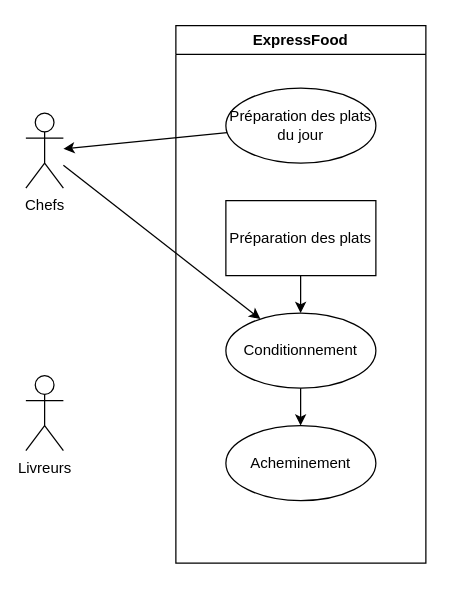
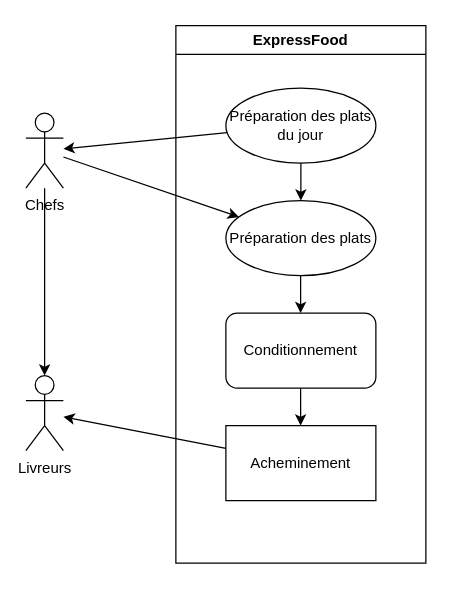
  <mxCell id="0" />
  <mxCell id="1" parent="0" />
  <mxCell id="2" value="Livreurs" style="shape=umlActor;verticalLabelPosition=bottom;verticalAlign=top;html=1;outlineConnect=0;" vertex="1" parent="1"><mxGeometry x="20" y="300" width="30" height="60" as="geometry" /></mxCell>
  <mxCell id="3" value="Chefs" style="shape=umlActor;verticalLabelPosition=bottom;verticalAlign=top;html=1;outlineConnect=0;" vertex="1" parent="1"><mxGeometry x="20" y="90" width="30" height="60" as="geometry" /></mxCell>
  <mxCell id="4" value="ExpressFood" style="swimlane;whiteSpace=wrap;html=1;" vertex="1" parent="1"><mxGeometry x="140" y="20" width="200" height="430" as="geometry" /></mxCell>
  <mxCell id="5" value="Préparation des plats du jour" style="ellipse;whiteSpace=wrap;html=1;" vertex="1" parent="4"><mxGeometry x="40" y="50" width="120" height="60" as="geometry" /></mxCell>
- <mxCell id="6" value="Préparation des plats" style="whiteSpace=wrap;html=1;rounded=0;" vertex="1" parent="4"><mxGeometry x="40" y="140" width="120" height="60" as="geometry" /></mxCell>
- <mxCell id="7" value="Conditionnement" style="ellipse;whiteSpace=wrap;html=1;" vertex="1" parent="4"><mxGeometry x="40" y="230" width="120" height="60" as="geometry" /></mxCell>
- <mxCell id="8" value="Acheminement" style="ellipse;whiteSpace=wrap;html=1;" vertex="1" parent="4"><mxGeometry x="40" y="320" width="120" height="60" as="geometry" /></mxCell>
+ <mxCell id="6" value="Préparation des plats" style="ellipse;whiteSpace=wrap;html=1;" vertex="1" parent="4"><mxGeometry x="40" y="140" width="120" height="60" as="geometry" /></mxCell>
+ <mxCell id="7" value="Conditionnement" style="whiteSpace=wrap;html=1;rounded=1;" vertex="1" parent="4"><mxGeometry x="40" y="230" width="120" height="60" as="geometry" /></mxCell>
+ <mxCell id="8" value="Acheminement" style="whiteSpace=wrap;html=1;rounded=0;" vertex="1" parent="4"><mxGeometry x="40" y="320" width="120" height="60" as="geometry" /></mxCell>
+ <mxCell id="9" value="" style="endArrow=classic;html=1;rounded=0;exitX=0.5;exitY=1;exitDx=0;exitDy=0;entryX=0.5;entryY=0;entryDx=0;entryDy=0;" edge="1" parent="4" source="5" target="6"><mxGeometry width="50" height="50" relative="1" as="geometry"><mxPoint x="140" y="330" as="sourcePoint" /><mxPoint x="190" y="280" as="targetPoint" /></mxGeometry></mxCell>
  <mxCell id="10" value="" style="endArrow=classic;html=1;rounded=0;exitX=0.5;exitY=1;exitDx=0;exitDy=0;entryX=0.5;entryY=0;entryDx=0;entryDy=0;" edge="1" parent="4"><mxGeometry width="50" height="50" relative="1" as="geometry"><mxPoint x="99.8" y="200" as="sourcePoint" /><mxPoint x="99.8" y="230" as="targetPoint" /></mxGeometry></mxCell>
  <mxCell id="11" value="" style="endArrow=classic;html=1;rounded=0;exitX=0.5;exitY=1;exitDx=0;exitDy=0;entryX=0.5;entryY=0;entryDx=0;entryDy=0;" edge="1" parent="4"><mxGeometry width="50" height="50" relative="1" as="geometry"><mxPoint x="99.8" y="290" as="sourcePoint" /><mxPoint x="99.8" y="320" as="targetPoint" /></mxGeometry></mxCell>
- <mxCell id="13" value="" style="endArrow=classic;html=1;rounded=0;" edge="1" parent="1" source="3" target="7"><mxGeometry width="50" height="50" relative="1" as="geometry"><mxPoint x="450" y="360" as="sourcePoint" /><mxPoint x="500" y="310" as="targetPoint" /></mxGeometry></mxCell>
+ <mxCell id="12" value="" style="endArrow=classic;html=1;rounded=0;" edge="1" parent="1" source="3" target="6"><mxGeometry width="50" height="50" relative="1" as="geometry"><mxPoint x="450" y="360" as="sourcePoint" /><mxPoint x="500" y="310" as="targetPoint" /></mxGeometry></mxCell>
+ <mxCell id="13" value="" style="endArrow=classic;html=1;rounded=0;" edge="1" parent="1" source="3" target="2"><mxGeometry width="50" height="50" relative="1" as="geometry"><mxPoint x="450" y="360" as="sourcePoint" /><mxPoint x="500" y="310" as="targetPoint" /></mxGeometry></mxCell>
  <mxCell id="14" value="" style="endArrow=classic;html=1;rounded=0;" edge="1" parent="1" source="5" target="3"><mxGeometry width="50" height="50" relative="1" as="geometry"><mxPoint x="450" y="360" as="sourcePoint" /><mxPoint x="500" y="310" as="targetPoint" /></mxGeometry></mxCell>
+ <mxCell id="15" value="" style="endArrow=classic;html=1;rounded=0;" edge="1" parent="1" source="8" target="2"><mxGeometry width="50" height="50" relative="1" as="geometry"><mxPoint x="450" y="360" as="sourcePoint" /><mxPoint x="500" y="310" as="targetPoint" /></mxGeometry></mxCell>
